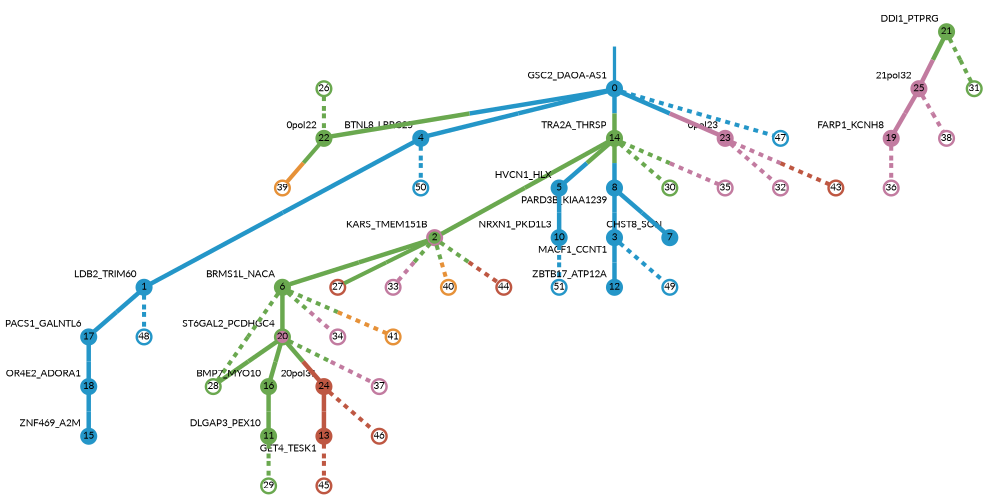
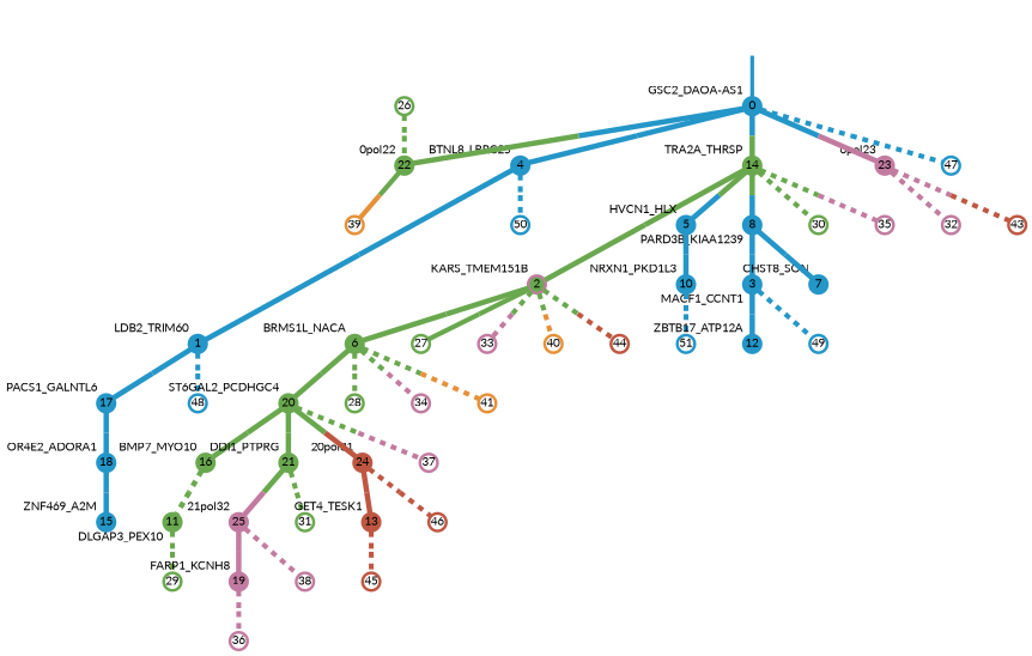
  strict digraph {
    forcelabels=true
    nodesep=0.7
    rankdir=TB
    ranksep=0.6
    splines=false
    node [color="#2496c8ff" fillcolor="#2496c8ff" fixedsize=true fontname=Lato fontsize="12pt" penwidth=3 shape=circle style=filled]
    edge [arrowsize=0 color="#2496c8ff;0.5:#2496c8ff" minlen=1.0265957117080688 penwidth=5 style=solid]
    0 [height=0.25 xlabel="GSC2_DAOA-AS1"]
    4 [height=0.25 xlabel=BTNL8_LRRC25]
    14 [color="#6aa84fff" fillcolor="#6aa84fff" height=0.25 xlabel=TRA2A_THRSP]
    22 [color="#6aa84fff" fillcolor="#6aa84fff" height=0.25 xlabel="0pol22"]
    23 [color="#c27ba0ff" fillcolor="#c27ba0ff" height=0.25 xlabel="0pol23"]
    47 [height=0.25 style=solid]
    1 [height=0.25 xlabel=LDB2_TRIM60]
    50 [height=0.25 style=solid]
    2 [color="#c27ba0ff" fillcolor="#6aa84fff" height=0.25 xlabel=KARS_TMEM151B]
    5 [height=0.25 xlabel=HVCN1_HLX]
    8 [height=0.25 xlabel=PARD3B_KIAA1239]
    30 [color="#6aa84fff" fillcolor="#6aa84fff" height=0.25 style=solid]
    35 [color="#c27ba0ff" fillcolor="#c27ba0ff" height=0.25 style=solid]
    39 [color="#e69138ff" fillcolor="#e69138ff" height=0.25 style=solid]
    32 [color="#c27ba0ff" fillcolor="#c27ba0ff" height=0.25 style=solid]
    43 [color="#be5742ff" fillcolor="#be5742ff" height=0.25 style=solid]
    17 [height=0.25 xlabel=PACS1_GALNTL6]
    48 [height=0.25 style=solid]
    6 [color="#6aa84fff" fillcolor="#6aa84fff" height=0.25 xlabel=BRMS1L_NACA]
-   27 [color="#be5742ff" fillcolor="#6aa84fff" height=0.25 style=solid]
+   27 [color="#6aa84fff" fillcolor="#6aa84fff" height=0.25 style=solid]
    33 [color="#c27ba0ff" fillcolor="#c27ba0ff" height=0.25 style=solid]
    40 [color="#e69138ff" fillcolor="#e69138ff" height=0.25 style=solid]
    44 [color="#be5742ff" fillcolor="#be5742ff" height=0.25 style=solid]
    10 [height=0.25 xlabel=NRXN1_PKD1L3]
    3 [height=0.25 xlabel=MACF1_CCNT1]
    7 [height=0.25 xlabel=CHST8_SON]
    26 [color="#6aa84fff" fillcolor="#6aa84fff" height=0.25 style=solid]
    18 [height=0.25 xlabel=OR4E2_ADORA1]
    15 [height=0.25 xlabel=ZNF469_A2M]
-   20 [color="#6aa84fff" fillcolor="#c27ba0ff" height=0.25 xlabel=ST6GAL2_PCDHGC4]
+   20 [color="#6aa84fff" fillcolor="#6aa84fff" height=0.25 xlabel=ST6GAL2_PCDHGC4]
    28 [color="#6aa84fff" fillcolor="#6aa84fff" height=0.25 style=solid]
    34 [color="#c27ba0ff" fillcolor="#c27ba0ff" height=0.25 style=solid]
    41 [color="#e69138ff" fillcolor="#e69138ff" height=0.25 style=solid]
    16 [color="#6aa84fff" fillcolor="#6aa84fff" height=0.25 xlabel=BMP7_MYO10]
    21 [color="#6aa84fff" fillcolor="#6aa84fff" height=0.25 xlabel=DDI1_PTPRG]
    24 [color="#be5742ff" fillcolor="#be5742ff" height=0.25 xlabel="20pol31"]
    37 [color="#c27ba0ff" fillcolor="#c27ba0ff" height=0.25 style=solid]
    12 [height=0.25 xlabel=ZBTB17_ATP12A]
    49 [height=0.25 style=solid]
    51 [height=0.25 style=solid]
    11 [color="#6aa84fff" fillcolor="#6aa84fff" height=0.25 xlabel=DLGAP3_PEX10]
    25 [color="#c27ba0ff" fillcolor="#c27ba0ff" height=0.25 xlabel="21pol32"]
    31 [color="#6aa84fff" fillcolor="#6aa84fff" height=0.25 style=solid]
    13 [color="#be5742ff" fillcolor="#be5742ff" height=0.25 xlabel=GET4_TESK1]
    46 [color="#be5742ff" fillcolor="#be5742ff" height=0.25 style=solid]
    29 [color="#6aa84fff" fillcolor="#6aa84fff" height=0.25 style=solid]
    45 [color="#be5742ff" fillcolor="#be5742ff" height=0.25 style=solid]
    19 [color="#c27ba0ff" fillcolor="#c27ba0ff" height=0.25 xlabel=FARP1_KCNH8]
    36 [color="#c27ba0ff" fillcolor="#c27ba0ff" height=0.25 style=solid]
    38 [color="#c27ba0ff" fillcolor="#c27ba0ff" height=0.25 style=solid]
    normal [style=invis xlabel="GSC2_DAOA-AS1" color="" fillcolor="" fixedsize="" fontname="" fontsize="" shape=""]
    0 -> 4 [minlen=1.627659559249878 penwidth=5.5]
    0 -> 14 [color="#2496c8ff;0.5:#6aa84fff" minlen=1.0957447290420532 penwidth=5.5]
    0 -> 22 [color="#2496c8ff;0.5:#6aa84fff" penwidth=5.5]
    0 -> 23 [color="#2496c8ff;0.5:#c27ba0ff" penwidth=5.5]
    0 -> 47 [style=dashed]
    4 -> 1 [minlen=3.0 penwidth=5.5]
    4 -> 50 [style=dashed]
    14 -> 2 [color="#6aa84fff;0.5:#6aa84fff" minlen=2.0 penwidth=5.5]
    14 -> 5 [color="#6aa84fff;0.5:#2496c8ff" minlen=1.6170213222503662 penwidth=5.5]
    14 -> 8 [color="#6aa84fff;0.5:#2496c8ff" minlen=1.2659574747085571 penwidth=5.5]
    14 -> 30 [color="#6aa84fff;0.5:#6aa84fff" style=dashed]
    14 -> 35 [color="#6aa84fff;0.5:#c27ba0ff" style=dashed]
    22 -> 39 [color="#6aa84fff;0.5:#e69138ff"]
    23 -> 32 [color="#c27ba0ff;0.5:#c27ba0ff" style=dashed]
    23 -> 43 [color="#c27ba0ff;0.5:#be5742ff" style=dashed]
    1 -> 17 [minlen=1.0744681358337402 penwidth=5.5]
    1 -> 48 [style=dashed]
    2 -> 6 [color="#6aa84fff;0.5:#6aa84fff" minlen=1.6170213222503662 penwidth=5.5]
    2 -> 27 [color="#6aa84fff;0.5:#6aa84fff"]
    2 -> 33 [color="#6aa84fff;0.5:#c27ba0ff" style=dashed]
    2 -> 40 [color="#6aa84fff;0.5:#e69138ff" style=dashed]
    2 -> 44 [color="#6aa84fff;0.5:#be5742ff" style=dashed]
    5 -> 10 [minlen=1.1808511018753052 penwidth=5.5]
    8 -> 3 [minlen=1.7765958309173584 penwidth=5.5]
    8 -> 7 [minlen=1.3404254913330078 penwidth=5.5]
    17 -> 18 [minlen=1.0744681358337402 penwidth=5.5]
    6 -> 20 [color="#6aa84fff;0.5:#6aa84fff" minlen=1.063829779624939 penwidth=5.5]
    6 -> 28 [color="#6aa84fff;0.5:#6aa84fff" style=dashed]
    6 -> 34 [color="#6aa84fff;0.5:#c27ba0ff" style=dashed]
    6 -> 41 [color="#6aa84fff;0.5:#e69138ff" style=dashed]
    10 -> 51 [style=dashed]
    3 -> 12 [minlen=1.0957447290420532 penwidth=5.5]
    3 -> 49 [style=dashed]
    26 -> 22 [color="#6aa84fff;0.5:#6aa84fff" style=dashed]
    18 -> 15 [minlen=1.085106372833252 penwidth=5.5]
    20 -> 16 [color="#6aa84fff;0.5:#6aa84fff" minlen=1.085106372833252 penwidth=5.5]
-   20 -> 28 [color="#6aa84fff;0.5:#6aa84fff" minlen=1.0531915426254272 penwidth=5.5]
+   20 -> 21 [color="#6aa84fff;0.5:#6aa84fff" minlen=1.0531915426254272 penwidth=5.5]
    20 -> 24 [color="#6aa84fff;0.5:#be5742ff" penwidth=5.5]
    20 -> 37 [color="#6aa84fff;0.5:#c27ba0ff" style=dashed]
-   16 -> 11 [color="#6aa84fff;0.5:#6aa84fff" minlen=1.1170213222503662 penwidth=5.5]
+   16 -> 11 [color="#6aa84fff;0.5:#6aa84fff" minlen=1.1170213222503662 penwidth=5.5 style=dashed]
    21 -> 25 [color="#6aa84fff;0.5:#c27ba0ff" penwidth=5.5]
    21 -> 31 [color="#6aa84fff;0.5:#6aa84fff" style=dashed]
    24 -> 13 [color="#be5742ff;0.5:#be5742ff" minlen=1.0957447290420532 penwidth=5.5]
    24 -> 46 [color="#be5742ff;0.5:#be5742ff" style=dashed]
    11 -> 29 [color="#6aa84fff;0.5:#6aa84fff" style=dashed]
    25 -> 19 [color="#c27ba0ff;0.5:#c27ba0ff" minlen=1.0744681358337402 penwidth=5.5]
    25 -> 38 [color="#c27ba0ff;0.5:#c27ba0ff" style=dashed]
    13 -> 45 [color="#be5742ff;0.5:#be5742ff" style=dashed]
    19 -> 36 [color="#c27ba0ff;0.5:#c27ba0ff" style=dashed]
    normal -> 0 [color="#2496c8ff" penwidth=4 minlen=""]
  }
